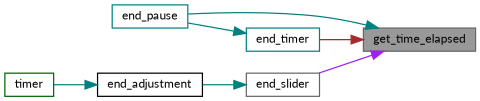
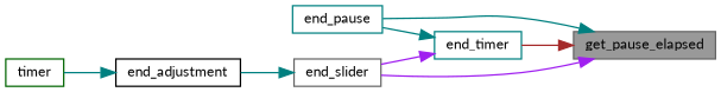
  digraph {
    fontname=Lato
    rankdir=RL
    node [color=gray40 fillcolor=white fontname=Lato fontsize=10 shape=box style=filled]
    edge [color=teal dir=back fontname=Lato fontsize=10 labelfontname=Helvetica labelfontsize=10 style=solid]
-   n1 [fillcolor=grey60 fontcolor=black height=0.2 label=get_time_elapsed width=0.4]
+   n1 [fillcolor=grey60 fontcolor=black height=0.2 label=get_pause_elapsed width=0.4]
    n2 [color=teal height=0.2 label=end_pause width=0.4]
    n3 [height=0.2 label=end_slider width=0.4]
    n4 [color=teal height=0.2 label=end_timer width=0.4]
    n5 [color=black height=0.2 label=end_adjustment width=0.4]
    n6 [color=darkgreen height=0.2 label=timer width=0.4]
    n1 -> n2
    n1 -> n3 [color=purple]
    n1 -> n4 [color=brown]
    n3 -> n5
    n4 -> n2
+   n4 -> n3 [color=purple]
    n5 -> n6
  }
